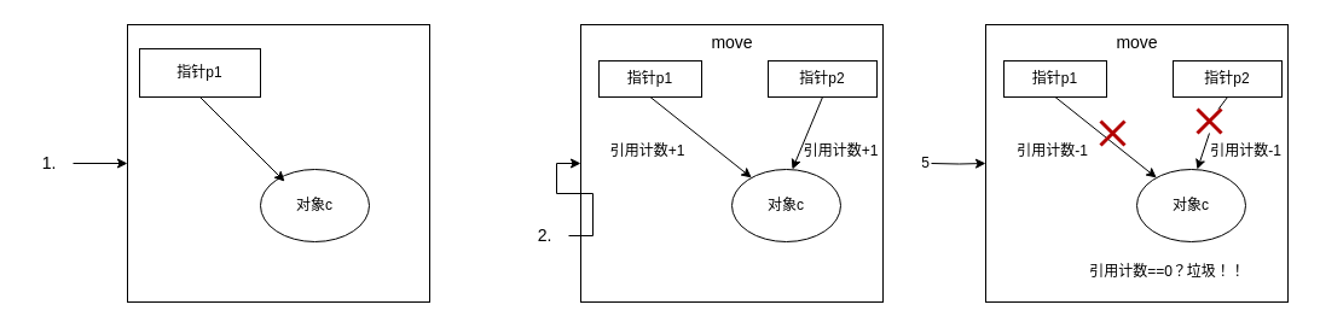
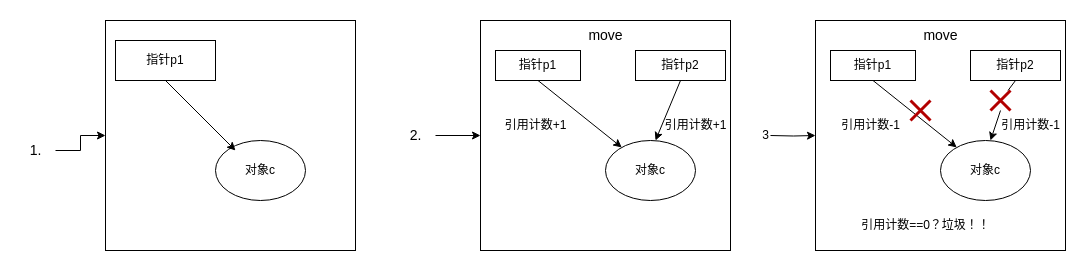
  <mxCell id="0" />
  <mxCell id="1" parent="0" />
  <mxCell id="2" value="" style="rounded=0;whiteSpace=wrap;html=1;" vertex="1" parent="1"><mxGeometry x="105" y="20" width="250" height="230" as="geometry" /></mxCell>
  <mxCell id="3" value="对象c" style="ellipse;whiteSpace=wrap;html=1;" vertex="1" parent="1"><mxGeometry x="215" y="140" width="90" height="60" as="geometry" /></mxCell>
  <mxCell id="4" value="指针p1" style="rounded=0;whiteSpace=wrap;html=1;" vertex="1" parent="1"><mxGeometry x="115" y="40" width="100" height="40" as="geometry" /></mxCell>
  <mxCell id="5" value="" style="endArrow=classic;html=1;rounded=0;exitX=0.5;exitY=1;exitDx=0;exitDy=0;" edge="1" parent="1" source="4"><mxGeometry width="50" height="50" relative="1" as="geometry"><mxPoint x="225" y="240" as="sourcePoint" /><mxPoint x="235" y="150" as="targetPoint" /></mxGeometry></mxCell>
  <mxCell id="6" value="" style="edgeStyle=orthogonalEdgeStyle;rounded=0;orthogonalLoop=1;jettySize=auto;html=1;fontSize=14;" edge="1" parent="1" source="7" target="2"><mxGeometry relative="1" as="geometry" /></mxCell>
- <mxCell id="7" value="1." style="text;html=1;align=center;verticalAlign=middle;resizable=0;points=[];autosize=1;strokeColor=none;fillColor=none;fontSize=14;" vertex="1" parent="1"><mxGeometry x="20" y="120" width="40" height="30" as="geometry" /></mxCell>
+ <mxCell id="7" value="1." style="text;html=1;align=center;verticalAlign=middle;resizable=0;points=[];autosize=1;strokeColor=none;fillColor=none;fontSize=14;" vertex="1" parent="1"><mxGeometry x="15" y="135" width="40" height="30" as="geometry" /></mxCell>
  <mxCell id="8" value="" style="rounded=0;whiteSpace=wrap;html=1;" vertex="1" parent="1"><mxGeometry x="480" y="20" width="250" height="230" as="geometry" /></mxCell>
  <mxCell id="9" value="对象c" style="ellipse;whiteSpace=wrap;html=1;" vertex="1" parent="1"><mxGeometry x="605" y="140" width="90" height="60" as="geometry" /></mxCell>
  <mxCell id="10" value="指针p1" style="rounded=0;whiteSpace=wrap;html=1;" vertex="1" parent="1"><mxGeometry x="495" y="50" width="85" height="30" as="geometry" /></mxCell>
  <mxCell id="11" value="" style="endArrow=classic;html=1;rounded=0;exitX=0.5;exitY=1;exitDx=0;exitDy=0;" edge="1" parent="1" source="10" target="9"><mxGeometry width="50" height="50" relative="1" as="geometry"><mxPoint x="600" y="240" as="sourcePoint" /><mxPoint x="610" y="150" as="targetPoint" /></mxGeometry></mxCell>
  <mxCell id="12" value="" style="edgeStyle=orthogonalEdgeStyle;rounded=0;orthogonalLoop=1;jettySize=auto;html=1;fontSize=14;" edge="1" parent="1" source="13" target="8"><mxGeometry relative="1" as="geometry" /></mxCell>
- <mxCell id="13" value="2." style="text;html=1;align=center;verticalAlign=middle;resizable=0;points=[];autosize=1;strokeColor=none;fillColor=none;fontSize=14;" vertex="1" parent="1"><mxGeometry x="430" y="180" width="40" height="30" as="geometry" /></mxCell>
+ <mxCell id="13" value="2." style="text;html=1;align=center;verticalAlign=middle;resizable=0;points=[];autosize=1;strokeColor=none;fillColor=none;fontSize=14;" vertex="1" parent="1"><mxGeometry x="395" y="120" width="40" height="30" as="geometry" /></mxCell>
  <mxCell id="14" value="指针p2" style="rounded=0;whiteSpace=wrap;html=1;" vertex="1" parent="1"><mxGeometry x="635" y="50" width="90" height="30" as="geometry" /></mxCell>
  <mxCell id="15" value="" style="endArrow=classic;html=1;rounded=0;fontSize=14;exitX=0.5;exitY=1;exitDx=0;exitDy=0;" edge="1" parent="1" source="14"><mxGeometry width="50" height="50" relative="1" as="geometry"><mxPoint x="315" y="70" as="sourcePoint" /><mxPoint x="655" y="140" as="targetPoint" /></mxGeometry></mxCell>
  <mxCell id="16" value="move" style="text;html=1;align=center;verticalAlign=middle;resizable=0;points=[];autosize=1;strokeColor=none;fillColor=none;fontSize=14;" vertex="1" parent="1"><mxGeometry x="575" y="20" width="60" height="30" as="geometry" /></mxCell>
  <mxCell id="17" style="edgeStyle=orthogonalEdgeStyle;rounded=0;orthogonalLoop=1;jettySize=auto;html=1;exitX=0.5;exitY=1;exitDx=0;exitDy=0;" edge="1" parent="1" source="14" target="14"><mxGeometry relative="1" as="geometry" /></mxCell>
  <mxCell id="18" value="引用计数+1" style="text;html=1;align=center;verticalAlign=middle;resizable=0;points=[];autosize=1;strokeColor=none;fillColor=none;" vertex="1" parent="1"><mxGeometry x="490" y="110" width="90" height="30" as="geometry" /></mxCell>
  <mxCell id="19" value="引用计数+1" style="text;html=1;align=center;verticalAlign=middle;resizable=0;points=[];autosize=1;strokeColor=none;fillColor=none;" vertex="1" parent="1"><mxGeometry x="650" y="110" width="90" height="30" as="geometry" /></mxCell>
  <mxCell id="20" value="" style="rounded=0;whiteSpace=wrap;html=1;" vertex="1" parent="1"><mxGeometry x="815" y="20" width="250" height="230" as="geometry" /></mxCell>
  <mxCell id="21" value="对象c" style="ellipse;whiteSpace=wrap;html=1;" vertex="1" parent="1"><mxGeometry x="940" y="140" width="90" height="60" as="geometry" /></mxCell>
  <mxCell id="22" value="指针p1" style="rounded=0;whiteSpace=wrap;html=1;" vertex="1" parent="1"><mxGeometry x="830" y="50" width="85" height="30" as="geometry" /></mxCell>
  <mxCell id="23" value="" style="endArrow=classic;html=1;rounded=0;exitX=0.5;exitY=1;exitDx=0;exitDy=0;" edge="1" parent="1" source="22" target="21"><mxGeometry width="50" height="50" relative="1" as="geometry"><mxPoint x="935" y="240" as="sourcePoint" /><mxPoint x="945" y="150" as="targetPoint" /></mxGeometry></mxCell>
  <mxCell id="24" value="" style="edgeStyle=orthogonalEdgeStyle;rounded=0;orthogonalLoop=1;jettySize=auto;html=1;fontSize=14;" edge="1" parent="1" target="20"><mxGeometry relative="1" as="geometry"><mxPoint x="770" y="135" as="sourcePoint" /></mxGeometry></mxCell>
  <mxCell id="25" value="指针p2" style="rounded=0;whiteSpace=wrap;html=1;" vertex="1" parent="1"><mxGeometry x="970" y="50" width="90" height="30" as="geometry" /></mxCell>
  <mxCell id="26" value="" style="endArrow=classic;html=1;rounded=0;fontSize=14;exitX=0.5;exitY=1;exitDx=0;exitDy=0;startArrow=none;" edge="1" parent="1" source="33"><mxGeometry width="50" height="50" relative="1" as="geometry"><mxPoint x="650" y="70" as="sourcePoint" /><mxPoint x="990" y="140" as="targetPoint" /></mxGeometry></mxCell>
  <mxCell id="27" value="move" style="text;html=1;align=center;verticalAlign=middle;resizable=0;points=[];autosize=1;strokeColor=none;fillColor=none;fontSize=14;" vertex="1" parent="1"><mxGeometry x="910" y="20" width="60" height="30" as="geometry" /></mxCell>
  <mxCell id="28" style="edgeStyle=orthogonalEdgeStyle;rounded=0;orthogonalLoop=1;jettySize=auto;html=1;exitX=0.5;exitY=1;exitDx=0;exitDy=0;" edge="1" parent="1" source="25" target="25"><mxGeometry relative="1" as="geometry" /></mxCell>
  <mxCell id="29" value="引用计数-1" style="text;html=1;align=center;verticalAlign=middle;resizable=0;points=[];autosize=1;strokeColor=none;fillColor=none;" vertex="1" parent="1"><mxGeometry x="830" y="110" width="80" height="30" as="geometry" /></mxCell>
  <mxCell id="30" value="引用计数-1" style="text;html=1;align=center;verticalAlign=middle;resizable=0;points=[];autosize=1;strokeColor=none;fillColor=none;" vertex="1" parent="1"><mxGeometry x="990" y="110" width="80" height="30" as="geometry" /></mxCell>
- <mxCell id="31" value="5" style="text;html=1;align=center;verticalAlign=middle;resizable=0;points=[];autosize=1;strokeColor=none;fillColor=none;" vertex="1" parent="1"><mxGeometry x="750" y="120" width="30" height="30" as="geometry" /></mxCell>
+ <mxCell id="31" value="3" style="text;html=1;align=center;verticalAlign=middle;resizable=0;points=[];autosize=1;strokeColor=none;fillColor=none;" vertex="1" parent="1"><mxGeometry x="750" y="120" width="30" height="30" as="geometry" /></mxCell>
  <mxCell id="32" value="" style="shape=umlDestroy;whiteSpace=wrap;html=1;strokeWidth=3;fontSize=14;fillColor=#e51400;strokeColor=#B20000;fontColor=#ffffff;" vertex="1" parent="1"><mxGeometry x="910" y="100" width="20" height="20" as="geometry" /></mxCell>
  <mxCell id="33" value="" style="shape=umlDestroy;whiteSpace=wrap;html=1;strokeWidth=3;fontSize=14;fillColor=#e51400;strokeColor=#B20000;fontColor=#ffffff;" vertex="1" parent="1"><mxGeometry x="990" y="90" width="20" height="20" as="geometry" /></mxCell>
  <mxCell id="34" value="" style="endArrow=none;html=1;rounded=0;fontSize=14;exitX=0.5;exitY=1;exitDx=0;exitDy=0;" edge="1" parent="1" source="25" target="33"><mxGeometry width="50" height="50" relative="1" as="geometry"><mxPoint x="1015" y="80" as="sourcePoint" /><mxPoint x="990" y="140" as="targetPoint" /></mxGeometry></mxCell>
- <mxCell id="35" value="引用计数==0？垃圾！！" style="text;html=1;align=center;verticalAlign=middle;resizable=0;points=[];autosize=1;strokeColor=none;fillColor=none;" vertex="1" parent="1"><mxGeometry x="890" y="210" width="150" height="30" as="geometry" /></mxCell>
+ <mxCell id="35" value="引用计数==0？垃圾！！" style="text;html=1;align=center;verticalAlign=middle;resizable=0;points=[];autosize=1;strokeColor=none;fillColor=none;" vertex="1" parent="1"><mxGeometry x="850" y="210" width="150" height="30" as="geometry" /></mxCell>
